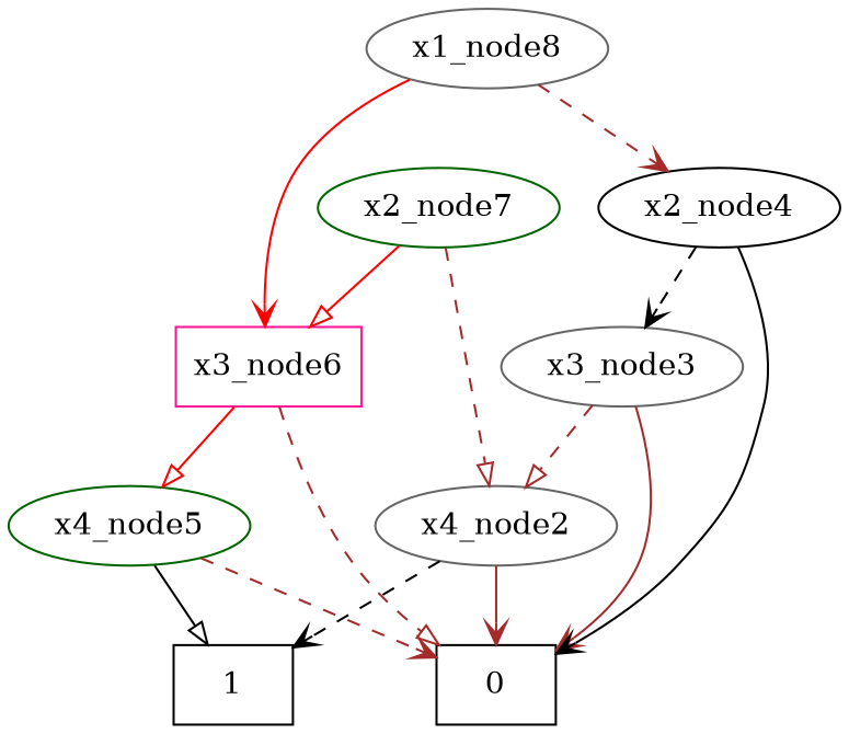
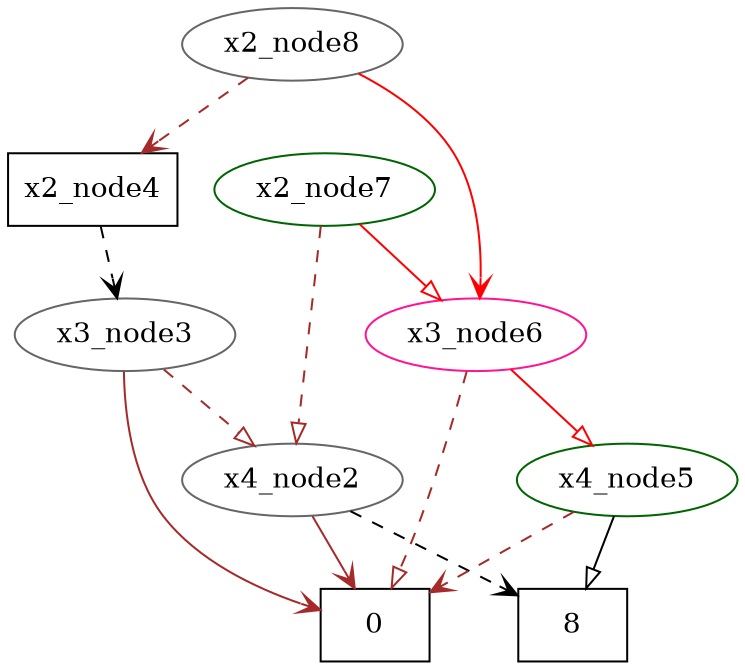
  digraph {
    node [color=black]
    edge [arrowhead=vee color=brown]
    0 [shape=box]
-   1 [shape=box]
+   1 [shape=box label=8]
    x4_node2 [color=gray40]
    x3_node3 [color=gray40]
-   x2_node4
+   x2_node4 [shape=box]
    x4_node5 [color=darkgreen]
-   x3_node6 [color=deeppink shape=box]
+   x3_node6 [color=deeppink]
    x2_node7 [color=darkgreen]
-   x1_node8 [color=gray40]
+   x1_node8 [color=gray40 label=x2_node8]
    x4_node2 -> 0
    x4_node2 -> 1 [color=black style=dashed]
    x3_node3 -> 0
    x3_node3 -> x4_node2 [arrowhead=onormal style=dashed]
-   x2_node4 -> 0 [color=black]
    x2_node4 -> x3_node3 [color=black style=dashed]
    x4_node5 -> 0 [style=dashed]
    x4_node5 -> 1 [arrowhead=onormal color=black]
    x3_node6 -> 0 [arrowhead=onormal style=dashed]
    x3_node6 -> x4_node5 [arrowhead=onormal color=red]
    x2_node7 -> x4_node2 [arrowhead=onormal style=dashed]
    x2_node7 -> x3_node6 [arrowhead=onormal color=red]
    x1_node8 -> x2_node4 [style=dashed]
    x1_node8 -> x3_node6 [color=red]
  }
